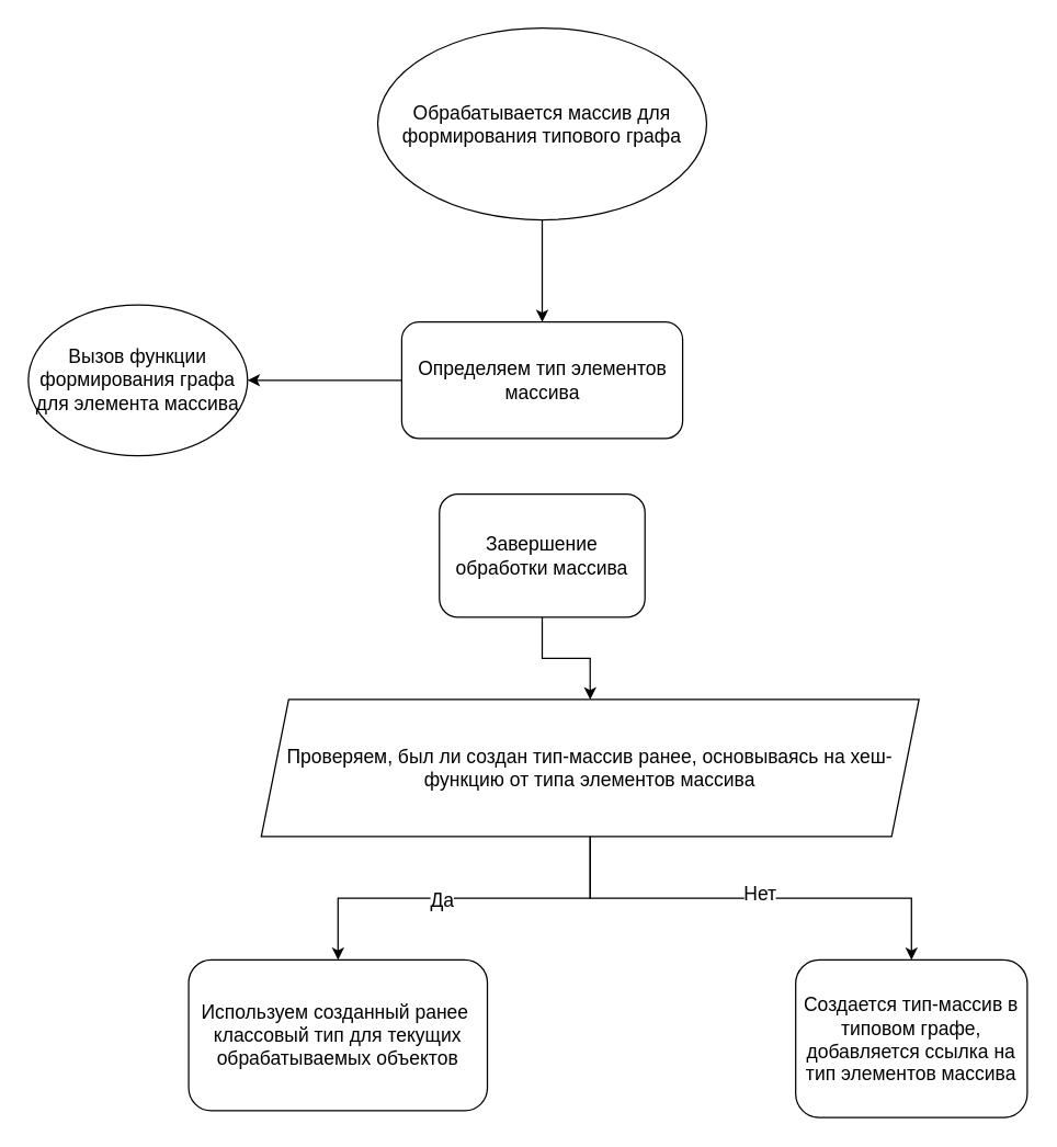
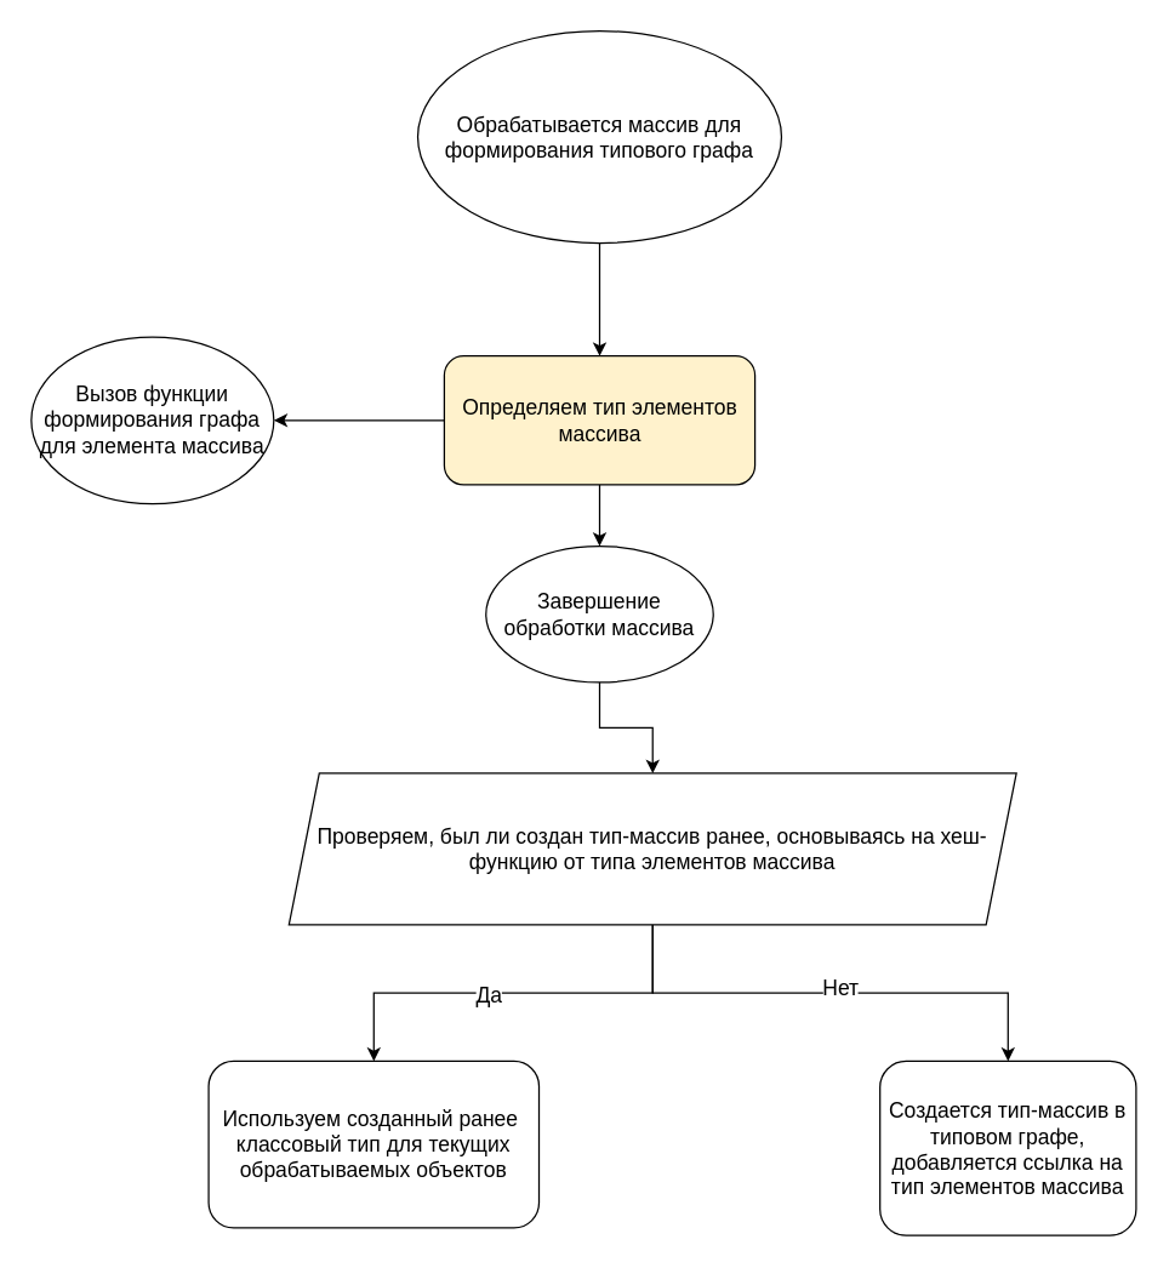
  <mxCell id="0" />
  <mxCell id="1" parent="0" />
  <mxCell id="2" style="edgeStyle=orthogonalEdgeStyle;rounded=0;orthogonalLoop=1;jettySize=auto;html=1;fontSize=14;exitX=0.5;exitY=1;exitDx=0;exitDy=0;" edge="1" parent="1" source="8" target="5"><mxGeometry relative="1" as="geometry"><mxPoint x="395" y="180" as="sourcePoint" /></mxGeometry></mxCell>
  <mxCell id="3" style="edgeStyle=orthogonalEdgeStyle;rounded=0;orthogonalLoop=1;jettySize=auto;html=1;entryX=1;entryY=0.5;entryDx=0;entryDy=0;fontSize=14;exitX=0;exitY=0.5;exitDx=0;exitDy=0;" edge="1" parent="1" source="5" target="9"><mxGeometry relative="1" as="geometry"><mxPoint x="-86" y="180" as="targetPoint" /><mxPoint x="271.5" y="357" as="sourcePoint" /></mxGeometry></mxCell>
- <mxCell id="5" value="Определяем тип элементов массива" style="rounded=1;whiteSpace=wrap;html=1;fontSize=14;" vertex="1" parent="1"><mxGeometry x="292.5" y="234.5" width="205" height="85" as="geometry" /></mxCell>
+ <mxCell id="4" style="edgeStyle=orthogonalEdgeStyle;rounded=0;orthogonalLoop=1;jettySize=auto;html=1;fontSize=14;" edge="1" parent="1" source="5" target="7"><mxGeometry relative="1" as="geometry"><mxPoint x="395" y="390" as="targetPoint" /></mxGeometry></mxCell>
+ <mxCell id="5" value="Определяем тип элементов массива" style="rounded=1;whiteSpace=wrap;html=1;fontSize=14;fillColor=#fff2cc;" vertex="1" parent="1"><mxGeometry x="292.5" y="234.5" width="205" height="85" as="geometry" /></mxCell>
  <mxCell id="6" style="edgeStyle=orthogonalEdgeStyle;rounded=0;orthogonalLoop=1;jettySize=auto;html=1;entryX=0.5;entryY=0;entryDx=0;entryDy=0;fontSize=14;" edge="1" parent="1" source="7" target="16"><mxGeometry relative="1" as="geometry" /></mxCell>
- <mxCell id="7" value="Завершение обработки массива" style="rounded=1;whiteSpace=wrap;html=1;fontSize=14;" vertex="1" parent="1"><mxGeometry x="320" y="360" width="150" height="90" as="geometry" /></mxCell>
+ <mxCell id="7" value="Завершение обработки массива" style="ellipse;whiteSpace=wrap;html=1;fontSize=14;" vertex="1" parent="1"><mxGeometry x="320" y="360" width="150" height="90" as="geometry" /></mxCell>
  <mxCell id="8" value="Обрабатывается массив для формирования типового графа" style="ellipse;whiteSpace=wrap;html=1;fontSize=14;" vertex="1" parent="1"><mxGeometry x="275" y="20" width="240" height="140" as="geometry" /></mxCell>
  <mxCell id="9" value="Вызов функции формирования графа для элемента массива" style="ellipse;whiteSpace=wrap;html=1;fontSize=14;" vertex="1" parent="1"><mxGeometry x="20" y="222" width="160" height="110" as="geometry" /></mxCell>
  <mxCell id="10" style="edgeStyle=orthogonalEdgeStyle;rounded=0;orthogonalLoop=1;jettySize=auto;html=1;fontSize=14;" edge="1" parent="1" source="16" target="12"><mxGeometry relative="1" as="geometry" /></mxCell>
  <mxCell id="11" value="Нет" style="edgeLabel;html=1;align=center;verticalAlign=middle;resizable=0;points=[];fontSize=14;" vertex="1" connectable="0" parent="10"><mxGeometry x="0.034" y="4" relative="1" as="geometry"><mxPoint as="offset" /></mxGeometry></mxCell>
  <mxCell id="12" value="Создается тип-массив в типовом графе, добавляется ссылка на тип элементов массива" style="rounded=1;whiteSpace=wrap;html=1;fontSize=14;" vertex="1" parent="1"><mxGeometry x="580" y="700" width="169" height="115" as="geometry" /></mxCell>
  <mxCell id="13" style="edgeStyle=orthogonalEdgeStyle;rounded=0;orthogonalLoop=1;jettySize=auto;html=1;entryX=0.5;entryY=0;entryDx=0;entryDy=0;fontSize=14;" edge="1" parent="1" source="16" target="15"><mxGeometry relative="1" as="geometry" /></mxCell>
  <mxCell id="14" value="Да" style="edgeLabel;html=1;align=center;verticalAlign=middle;resizable=0;points=[];fontSize=14;" vertex="1" connectable="0" parent="13"><mxGeometry x="0.124" y="1" relative="1" as="geometry"><mxPoint as="offset" /></mxGeometry></mxCell>
  <mxCell id="15" value="Используем созданный ранее&amp;nbsp; классовый тип для текущих обрабатываемых объектов" style="rounded=1;whiteSpace=wrap;html=1;fontSize=14;" vertex="1" parent="1"><mxGeometry x="137" y="700" width="218" height="110" as="geometry" /></mxCell>
  <mxCell id="16" value="Проверяем, был ли создан тип-массив ранее, основываясь на хеш-функцию от типа элементов массива" style="shape=parallelogram;perimeter=parallelogramPerimeter;whiteSpace=wrap;html=1;fixedSize=1;fontSize=14;" vertex="1" parent="1"><mxGeometry x="190" y="510" width="480" height="100" as="geometry" /></mxCell>
